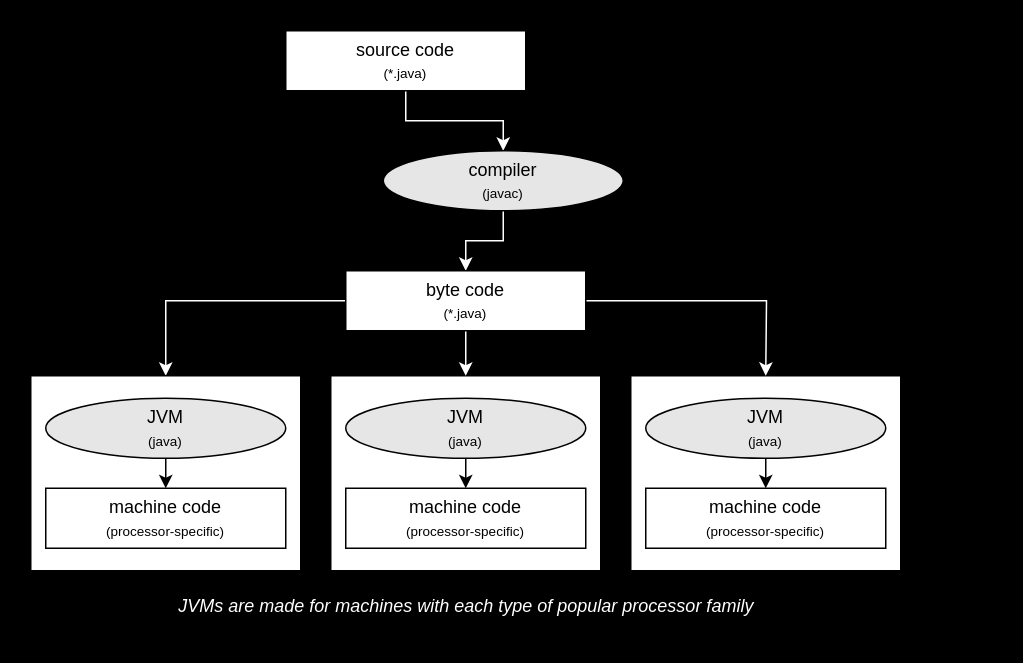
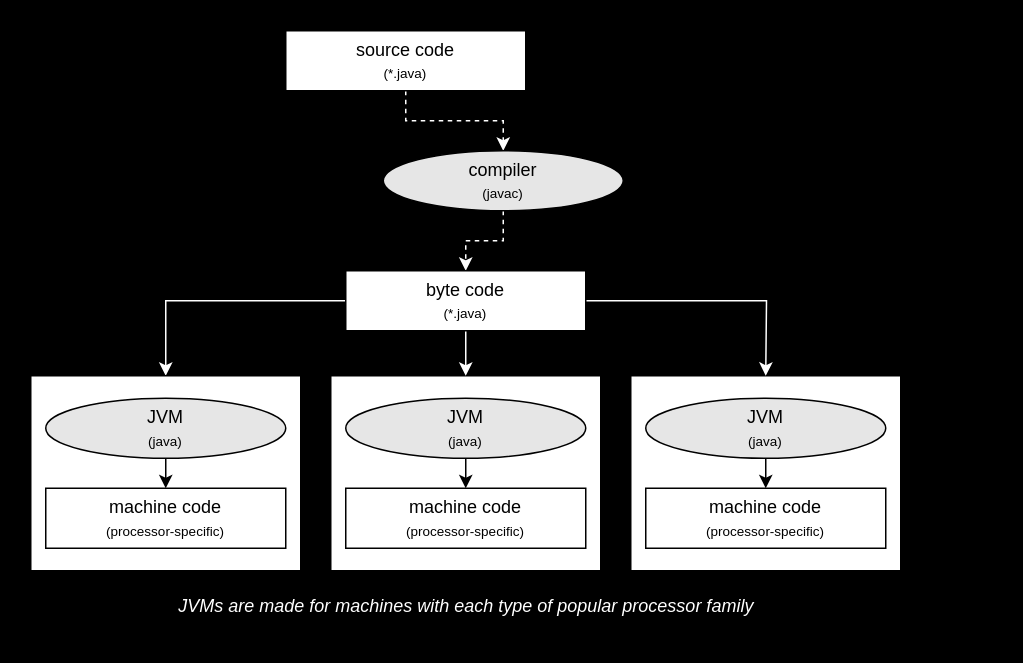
  <mxCell id="0" />
  <mxCell id="1" parent="0" />
  <mxCell id="2" value="" style="group" vertex="1" connectable="0" parent="1"><mxGeometry x="220" y="250" width="180" height="130" as="geometry" /></mxCell>
  <mxCell id="3" value="" style="rounded=0;whiteSpace=wrap;html=1;" vertex="1" parent="2"><mxGeometry width="180" height="130" as="geometry" /></mxCell>
  <mxCell id="4" style="edgeStyle=orthogonalEdgeStyle;rounded=0;orthogonalLoop=1;jettySize=auto;html=1;exitX=0.5;exitY=1;exitDx=0;exitDy=0;entryX=0.5;entryY=0;entryDx=0;entryDy=0;" edge="1" parent="2" source="5" target="6"><mxGeometry relative="1" as="geometry" /></mxCell>
  <mxCell id="5" value="JVM&lt;br&gt;&lt;font style=&quot;font-size: 9px&quot;&gt;(java)&lt;/font&gt;" style="ellipse;whiteSpace=wrap;html=1;fillColor=#E6E6E6;" vertex="1" parent="2"><mxGeometry x="10" y="15" width="160" height="40" as="geometry" /></mxCell>
  <mxCell id="6" value="machine code&lt;br&gt;&lt;font style=&quot;font-size: 9px&quot;&gt;(processor-specific)&lt;/font&gt;" style="rounded=0;whiteSpace=wrap;html=1;" vertex="1" parent="2"><mxGeometry x="10" y="75" width="160" height="40" as="geometry" /></mxCell>
  <mxCell id="7" value="" style="group" vertex="1" connectable="0" parent="1"><mxGeometry x="420" y="250" width="180" height="130" as="geometry" /></mxCell>
  <mxCell id="8" value="" style="rounded=0;whiteSpace=wrap;html=1;" vertex="1" parent="7"><mxGeometry width="180" height="130" as="geometry" /></mxCell>
  <mxCell id="9" style="edgeStyle=orthogonalEdgeStyle;rounded=0;orthogonalLoop=1;jettySize=auto;html=1;exitX=0.5;exitY=1;exitDx=0;exitDy=0;entryX=0.5;entryY=0;entryDx=0;entryDy=0;" edge="1" parent="7" source="10" target="11"><mxGeometry relative="1" as="geometry" /></mxCell>
  <mxCell id="10" value="JVM&lt;br&gt;&lt;font style=&quot;font-size: 9px&quot;&gt;(java)&lt;/font&gt;" style="ellipse;whiteSpace=wrap;html=1;fillColor=#E6E6E6;" vertex="1" parent="7"><mxGeometry x="10" y="15" width="160" height="40" as="geometry" /></mxCell>
  <mxCell id="11" value="machine code&lt;br&gt;&lt;font style=&quot;font-size: 9px&quot;&gt;(processor-specific)&lt;/font&gt;" style="rounded=0;whiteSpace=wrap;html=1;" vertex="1" parent="7"><mxGeometry x="10" y="75" width="160" height="40" as="geometry" /></mxCell>
- <mxCell id="12" value="" style="edgeStyle=orthogonalEdgeStyle;rounded=0;orthogonalLoop=1;jettySize=auto;html=1;strokeColor=#FFFFFF;" edge="1" parent="1" source="13" target="15"><mxGeometry relative="1" as="geometry" /></mxCell>
+ <mxCell id="12" value="" style="edgeStyle=orthogonalEdgeStyle;rounded=0;orthogonalLoop=1;jettySize=auto;html=1;strokeColor=#FFFFFF;dashed=1;" edge="1" parent="1" source="13" target="15"><mxGeometry relative="1" as="geometry" /></mxCell>
  <mxCell id="13" value="source code&lt;br&gt;&lt;font style=&quot;font-size: 9px&quot;&gt;(*.java)&lt;/font&gt;" style="rounded=0;whiteSpace=wrap;html=1;" vertex="1" parent="1"><mxGeometry x="190" y="20" width="160" height="40" as="geometry" /></mxCell>
- <mxCell id="14" value="" style="edgeStyle=orthogonalEdgeStyle;rounded=0;orthogonalLoop=1;jettySize=auto;html=1;strokeColor=#FFFFFF;" edge="1" parent="1" source="15" target="19"><mxGeometry relative="1" as="geometry" /></mxCell>
+ <mxCell id="14" value="" style="edgeStyle=orthogonalEdgeStyle;rounded=0;orthogonalLoop=1;jettySize=auto;html=1;strokeColor=#FFFFFF;dashed=1;" edge="1" parent="1" source="15" target="19"><mxGeometry relative="1" as="geometry" /></mxCell>
  <mxCell id="15" value="compiler&lt;br&gt;&lt;font style=&quot;font-size: 9px&quot;&gt;(javac)&lt;/font&gt;" style="ellipse;whiteSpace=wrap;html=1;fillColor=#E6E6E6;" vertex="1" parent="1"><mxGeometry x="255" y="100" width="160" height="40" as="geometry" /></mxCell>
  <mxCell id="16" style="edgeStyle=orthogonalEdgeStyle;rounded=0;orthogonalLoop=1;jettySize=auto;html=1;exitX=0;exitY=0.5;exitDx=0;exitDy=0;strokeColor=#FFFFFF;entryX=0.5;entryY=0;entryDx=0;entryDy=0;" edge="1" parent="1" source="19" target="22"><mxGeometry relative="1" as="geometry" /></mxCell>
  <mxCell id="17" style="edgeStyle=orthogonalEdgeStyle;rounded=0;orthogonalLoop=1;jettySize=auto;html=1;exitX=0.5;exitY=1;exitDx=0;exitDy=0;strokeColor=#FFFFFF;" edge="1" parent="1" source="19"><mxGeometry relative="1" as="geometry"><mxPoint x="310" y="250" as="targetPoint" /></mxGeometry></mxCell>
  <mxCell id="18" style="edgeStyle=orthogonalEdgeStyle;rounded=0;orthogonalLoop=1;jettySize=auto;html=1;exitX=1;exitY=0.5;exitDx=0;exitDy=0;strokeColor=#FFFFFF;" edge="1" parent="1" source="19"><mxGeometry relative="1" as="geometry"><mxPoint x="510" y="250" as="targetPoint" /></mxGeometry></mxCell>
  <mxCell id="19" value="byte code&lt;br&gt;&lt;font style=&quot;font-size: 9px&quot;&gt;(*.java)&lt;/font&gt;" style="rounded=0;whiteSpace=wrap;html=1;" vertex="1" parent="1"><mxGeometry x="230" y="180" width="160" height="40" as="geometry" /></mxCell>
  <mxCell id="20" value="&lt;font style=&quot;font-size: 42px&quot;&gt;...&lt;/font&gt;" style="text;html=1;align=center;verticalAlign=middle;resizable=0;points=[];autosize=1;" vertex="1" parent="1"><mxGeometry x="610" y="290" width="50" height="30" as="geometry" /></mxCell>
  <mxCell id="21" value="" style="group" vertex="1" connectable="0" parent="1"><mxGeometry x="20" y="250" width="180" height="130" as="geometry" /></mxCell>
  <mxCell id="22" value="" style="rounded=0;whiteSpace=wrap;html=1;" vertex="1" parent="21"><mxGeometry width="180" height="130" as="geometry" /></mxCell>
  <mxCell id="23" value="JVM&lt;br&gt;&lt;font style=&quot;font-size: 9px&quot;&gt;(java)&lt;/font&gt;" style="ellipse;whiteSpace=wrap;html=1;fillColor=#E6E6E6;" vertex="1" parent="21"><mxGeometry x="10" y="15" width="160" height="40" as="geometry" /></mxCell>
  <mxCell id="24" value="machine code&lt;br&gt;&lt;font style=&quot;font-size: 9px&quot;&gt;(processor-specific)&lt;/font&gt;" style="rounded=0;whiteSpace=wrap;html=1;" vertex="1" parent="21"><mxGeometry x="10" y="75" width="160" height="40" as="geometry" /></mxCell>
  <mxCell id="25" style="edgeStyle=orthogonalEdgeStyle;rounded=0;orthogonalLoop=1;jettySize=auto;html=1;exitX=0.5;exitY=1;exitDx=0;exitDy=0;entryX=0.5;entryY=0;entryDx=0;entryDy=0;" edge="1" parent="21" source="23" target="24"><mxGeometry relative="1" as="geometry" /></mxCell>
  <mxCell id="26" value="JVMs are made for machines with each type of popular processor family" style="text;html=1;align=center;fontStyle=2;fontColor=#FFFFFF;" vertex="1" parent="1"><mxGeometry x="20" y="390" width="580" height="30" as="geometry" /></mxCell>
